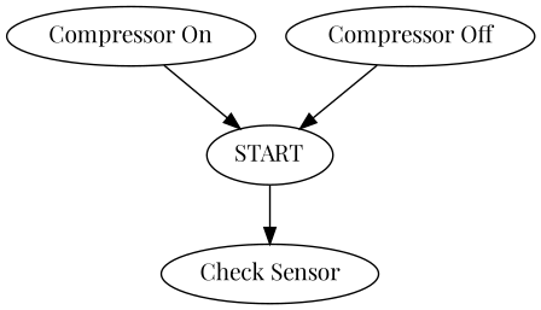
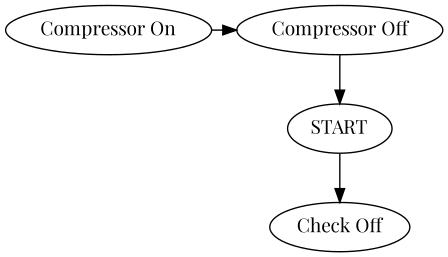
  digraph {
    fontname="Playfair Display"
    fontsize=14
    rankdir=TB
    node [fontname="Playfair Display" shape=ellipse]
    edge [fontname="Playfair Display"]
    n1 [label="Compressor On"]
    n2 [label="Compressor Off"]
    n3 [label=START]
-   n4 [label="Check Sensor"]
+   n4 [label="Check Off"]
    subgraph sub_1 {
      rank=same
      n1
      n2
    }
-   n1 -> n3
+   n1 -> n2
    n2 -> n3
    n3 -> n4
  }
